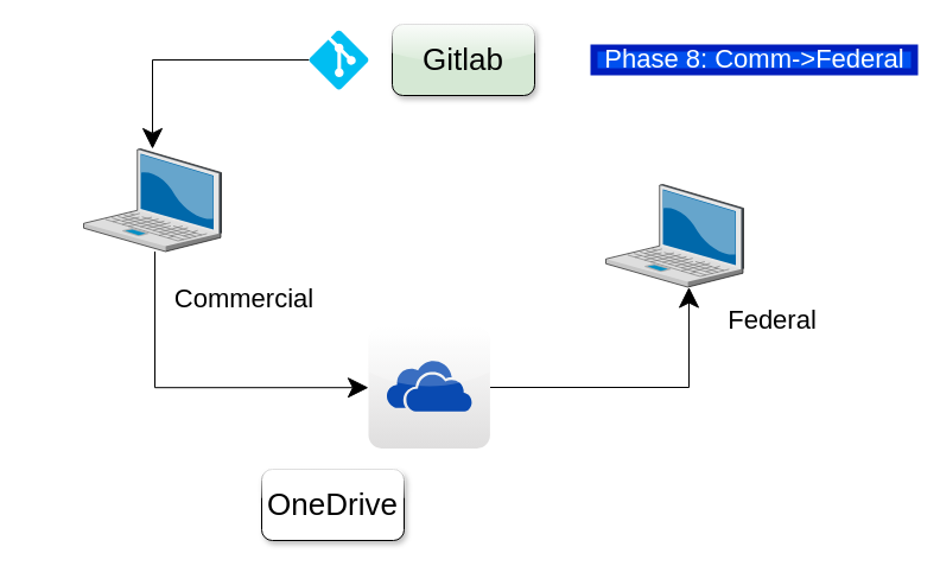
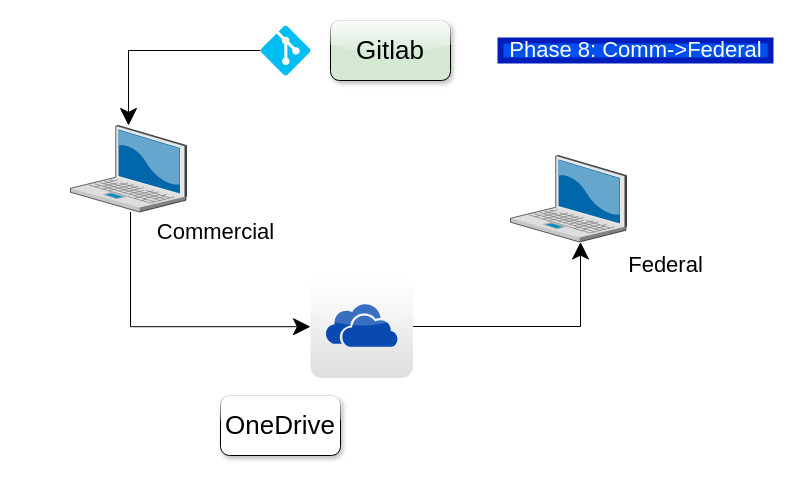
  <mxCell id="0" />
  <mxCell id="1" parent="0" />
  <mxCell id="2" style="edgeStyle=elbowEdgeStyle;rounded=0;orthogonalLoop=1;jettySize=auto;html=1;endSize=15;" parent="1" source="3" target="6" edge="1"><mxGeometry relative="1" as="geometry"><mxPoint x="140" y="245" as="sourcePoint" /><Array as="points"><mxPoint x="130" y="255" /><mxPoint x="20" y="255" /></Array></mxGeometry></mxCell>
  <mxCell id="3" value="" style="verticalLabelPosition=bottom;aspect=fixed;html=1;verticalAlign=top;strokeColor=none;align=center;outlineConnect=0;shape=mxgraph.citrix.laptop_2;" parent="1" vertex="1"><mxGeometry x="70" y="125" width="116" height="86.5" as="geometry" /></mxCell>
  <mxCell id="4" value="" style="verticalLabelPosition=bottom;aspect=fixed;html=1;verticalAlign=top;strokeColor=none;align=center;outlineConnect=0;shape=mxgraph.citrix.laptop_2;" parent="1" vertex="1"><mxGeometry x="510" y="155" width="116" height="86.5" as="geometry" /></mxCell>
  <mxCell id="5" style="edgeStyle=elbowEdgeStyle;rounded=0;orthogonalLoop=1;jettySize=auto;html=1;endSize=15;" parent="1" source="6" target="4" edge="1"><mxGeometry relative="1" as="geometry"><Array as="points"><mxPoint x="580" y="326" /></Array></mxGeometry></mxCell>
  <mxCell id="6" value="" style="dashed=0;outlineConnect=0;html=1;align=center;labelPosition=center;verticalLabelPosition=bottom;verticalAlign=top;shape=mxgraph.webicons.onedrive;gradientColor=#DFDEDE" parent="1" vertex="1"><mxGeometry x="310" y="275" width="102.4" height="102.4" as="geometry" /></mxCell>
  <mxCell id="7" style="edgeStyle=orthogonalEdgeStyle;rounded=0;orthogonalLoop=1;jettySize=auto;html=1;exitX=0;exitY=0.5;exitDx=0;exitDy=0;exitPerimeter=0;endSize=15;" parent="1" source="8" target="3" edge="1"><mxGeometry relative="1" as="geometry" /></mxCell>
  <mxCell id="8" value="" style="verticalLabelPosition=bottom;html=1;verticalAlign=top;align=center;strokeColor=none;fillColor=#00BEF2;shape=mxgraph.azure.git_repository;" parent="1" vertex="1"><mxGeometry x="260" y="25" width="50" height="50" as="geometry" /></mxCell>
  <mxCell id="9" value="&lt;font style=&quot;font-size: 26px&quot;&gt;Gitlab&lt;/font&gt;" style="whiteSpace=wrap;html=1;rounded=1;shadow=1;glass=1;fillColor=#d5e8d4;" parent="1" vertex="1"><mxGeometry x="330" y="20" width="120" height="60" as="geometry" /></mxCell>
  <mxCell id="10" value="&lt;font style=&quot;font-size: 26px&quot;&gt;OneDrive&lt;/font&gt;" style="whiteSpace=wrap;html=1;rounded=1;shadow=1;glass=1;" parent="1" vertex="1"><mxGeometry x="220" y="395" width="120" height="60" as="geometry" /></mxCell>
- <mxCell id="11" value="&lt;font style=&quot;font-size: 22px&quot;&gt;Commercial&lt;/font&gt;" style="text;html=1;resizable=0;autosize=1;align=center;verticalAlign=middle;points=[];fillColor=none;strokeColor=none;rounded=0;strokeWidth=6;" vertex="1" parent="1"><mxGeometry x="140" y="241.5" width="130" height="20" as="geometry" /></mxCell>
- <mxCell id="12" value="&lt;font style=&quot;font-size: 22px&quot;&gt;Federal&lt;/font&gt;" style="text;html=1;resizable=0;autosize=1;align=center;verticalAlign=middle;points=[];fillColor=none;strokeColor=none;rounded=0;strokeWidth=6;" vertex="1" parent="1"><mxGeometry x="605" y="260" width="90" height="20" as="geometry" /></mxCell>
+ <mxCell id="11" value="&lt;font style=&quot;font-size: 22px&quot;&gt;Commercial&lt;/font&gt;" style="text;html=1;resizable=0;autosize=1;align=center;verticalAlign=middle;points=[];fillColor=none;strokeColor=none;rounded=0;strokeWidth=6;" vertex="1" parent="1"><mxGeometry x="150" y="221.5" width="130" height="20" as="geometry" /></mxCell>
+ <mxCell id="12" value="&lt;font style=&quot;font-size: 22px&quot;&gt;Federal&lt;/font&gt;" style="text;html=1;resizable=0;autosize=1;align=center;verticalAlign=middle;points=[];fillColor=none;strokeColor=none;rounded=0;strokeWidth=6;" vertex="1" parent="1"><mxGeometry x="620" y="255" width="90" height="20" as="geometry" /></mxCell>
  <mxCell id="13" value="&lt;font style=&quot;font-size: 22px&quot;&gt;Phase 8: Comm-&amp;gt;Federal&lt;/font&gt;" style="text;html=1;resizable=0;autosize=1;align=center;verticalAlign=middle;points=[];fillColor=#0050ef;strokeColor=#001DBC;rounded=0;strokeWidth=6;fontColor=#ffffff;" vertex="1" parent="1"><mxGeometry x="500" y="40" width="270" height="20" as="geometry" /></mxCell>
